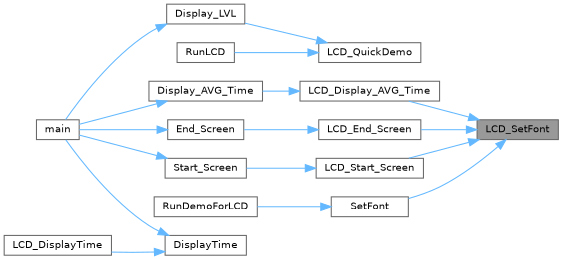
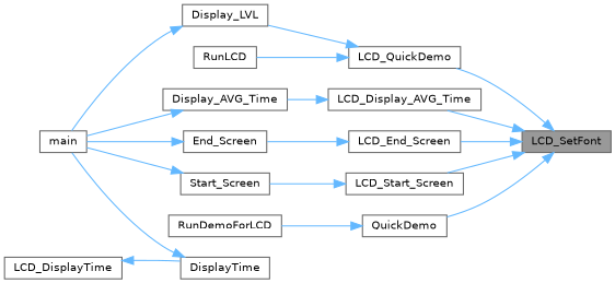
  digraph {
    rankdir=RL
    node [color=grey40 fillcolor=white fontname=Helvetica fontsize=10 shape=box style=filled]
    edge [color=steelblue1 dir=back fontname=Helvetica fontsize=10 labelfontname=Helvetica labelfontsize=10 style=solid]
    n1 [color=gray40 fillcolor=grey60 fontcolor=black height=0.2 label=LCD_SetFont width=0.4]
    n2 [height=0.2 label=LCD_QuickDemo width=0.4]
    n3 [height=0.2 label=LCD_Display_AVG_Time width=0.4]
    n4 [height=0.2 label=LCD_End_Screen width=0.4]
    n5 [height=0.2 label=LCD_Start_Screen width=0.4]
-   n6 [height=0.2 label=SetFont width=0.4]
+   n6 [height=0.2 label=QuickDemo width=0.4]
    n7 [height=0.2 label=Display_LVL width=0.4]
    n8 [height=0.2 label=RunLCD width=0.4]
    n9 [height=0.2 label=Display_AVG_Time width=0.4]
    n10 [height=0.2 label=LCD_DisplayTime width=0.4]
    n11 [height=0.2 label=DisplayTime width=0.4]
    n12 [height=0.2 label=End_Screen width=0.4]
    n13 [height=0.2 label=Start_Screen width=0.4]
    n14 [height=0.2 label=RunDemoForLCD width=0.4]
    n15 [height=0.2 label=main width=0.4]
+   n1 -> n2
    n1 -> n3
    n1 -> n4
    n1 -> n5
    n1 -> n6
    n2 -> n7
    n2 -> n8
    n3 -> n9
    n4 -> n12
    n5 -> n13
    n6 -> n14
    n7 -> n15
    n9 -> n15
-   n11 -> n10
+   n10 -> n11
    n11 -> n15
    n12 -> n15
    n13 -> n15
  }
